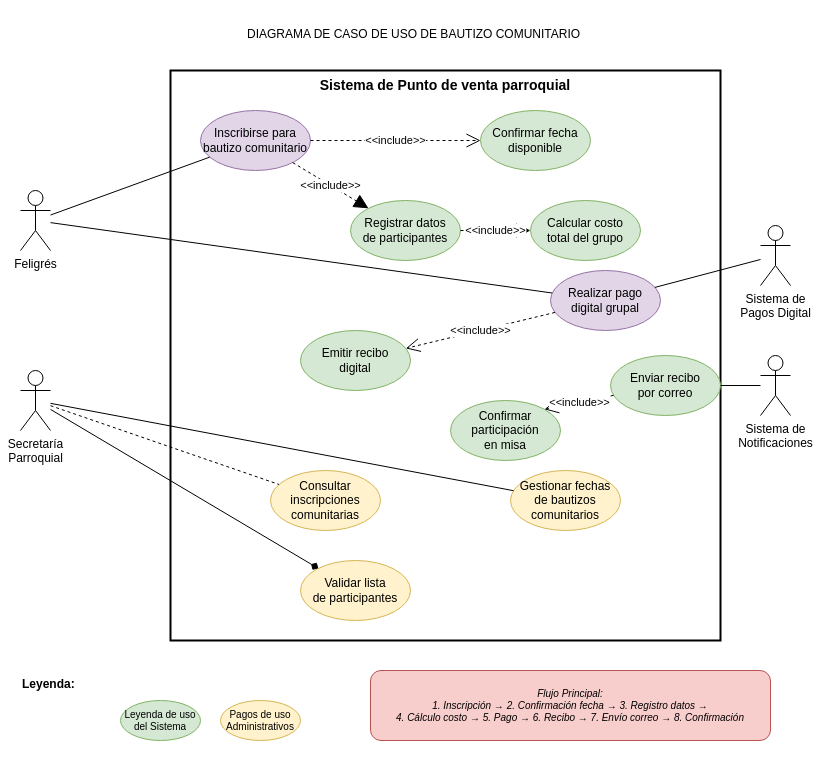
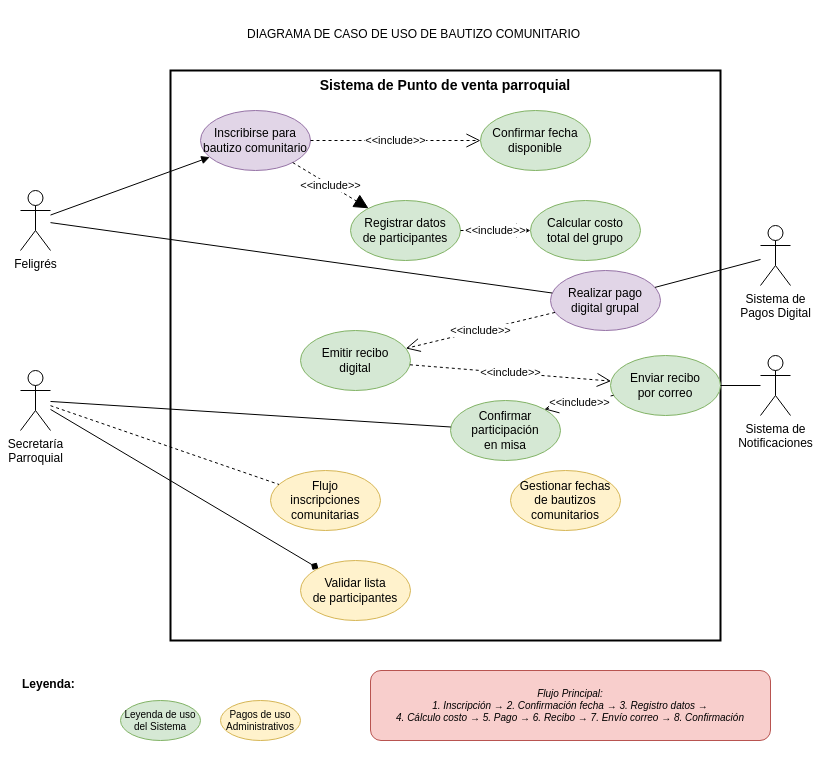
  <mxCell id="0" />
  <mxCell id="1" parent="0" />
  <mxCell id="2" value="Sistema de Punto de venta parroquial" style="rounded=0;whiteSpace=wrap;html=1;verticalAlign=top;fontSize=14;fontStyle=1;fillColor=none;strokeColor=#000000;strokeWidth=2;" parent="1" vertex="1"><mxGeometry x="170" y="70" width="550" height="570" as="geometry" /></mxCell>
  <mxCell id="3" value="Feligrés" style="shape=umlActor;verticalLabelPosition=bottom;verticalAlign=top;html=1;outlineConnect=0;" parent="1" vertex="1"><mxGeometry x="20" y="190" width="30" height="60" as="geometry" /></mxCell>
  <mxCell id="4" value="Secretaría&#10;Parroquial" style="shape=umlActor;verticalLabelPosition=bottom;verticalAlign=top;html=1;outlineConnect=0;" parent="1" vertex="1"><mxGeometry x="20" y="370" width="30" height="60" as="geometry" /></mxCell>
  <mxCell id="5" value="Sistema de&#10;Pagos Digital" style="shape=umlActor;verticalLabelPosition=bottom;verticalAlign=top;html=1;outlineConnect=0;" parent="1" vertex="1"><mxGeometry x="760" y="225" width="30" height="60" as="geometry" /></mxCell>
  <mxCell id="6" value="Sistema de&#10;Notificaciones" style="shape=umlActor;verticalLabelPosition=bottom;verticalAlign=top;html=1;outlineConnect=0;" parent="1" vertex="1"><mxGeometry x="760" y="355" width="30" height="60" as="geometry" /></mxCell>
  <mxCell id="7" value="Inscribirse para&#10;bautizo comunitario" style="ellipse;whiteSpace=wrap;html=1;fillColor=#e1d5e7;strokeColor=#9673a6;" parent="1" vertex="1"><mxGeometry x="200" y="110" width="110" height="60" as="geometry" /></mxCell>
  <mxCell id="8" value="Confirmar fecha&#10;disponible" style="ellipse;whiteSpace=wrap;html=1;fillColor=#d5e8d4;strokeColor=#82b366;" parent="1" vertex="1"><mxGeometry x="480" y="110" width="110" height="60" as="geometry" /></mxCell>
  <mxCell id="9" value="Registrar datos&#10;de participantes" style="ellipse;whiteSpace=wrap;html=1;fillColor=#d5e8d4;strokeColor=#82b366;" parent="1" vertex="1"><mxGeometry x="350" y="200" width="110" height="60" as="geometry" /></mxCell>
  <mxCell id="10" value="Calcular costo&#10;total del grupo" style="ellipse;whiteSpace=wrap;html=1;fillColor=#d5e8d4;strokeColor=#82b366;" parent="1" vertex="1"><mxGeometry x="530" y="200" width="110" height="60" as="geometry" /></mxCell>
  <mxCell id="11" value="Realizar pago&#10;digital grupal" style="ellipse;whiteSpace=wrap;html=1;fillColor=#e1d5e7;strokeColor=#9673a6;" parent="1" vertex="1"><mxGeometry x="550" y="270" width="110" height="60" as="geometry" /></mxCell>
  <mxCell id="12" value="Emitir recibo&#10;digital" style="ellipse;whiteSpace=wrap;html=1;fillColor=#d5e8d4;strokeColor=#82b366;" parent="1" vertex="1"><mxGeometry x="300" y="330" width="110" height="60" as="geometry" /></mxCell>
  <mxCell id="13" value="Enviar recibo&#10;por correo" style="ellipse;whiteSpace=wrap;html=1;fillColor=#d5e8d4;strokeColor=#82b366;" parent="1" vertex="1"><mxGeometry x="610" y="355" width="110" height="60" as="geometry" /></mxCell>
  <mxCell id="14" value="Confirmar&#10;participación&#10;en misa" style="ellipse;whiteSpace=wrap;html=1;fillColor=#d5e8d4;strokeColor=#82b366;" parent="1" vertex="1"><mxGeometry x="450" y="400" width="110" height="60" as="geometry" /></mxCell>
- <mxCell id="15" value="Consultar&#10;inscripciones&#10;comunitarias" style="ellipse;whiteSpace=wrap;html=1;fillColor=#fff2cc;strokeColor=#d6b656;" parent="1" vertex="1"><mxGeometry x="270" y="470" width="110" height="60" as="geometry" /></mxCell>
+ <mxCell id="15" value="Flujo&#10;inscripciones&#10;comunitarias" style="ellipse;whiteSpace=wrap;html=1;fillColor=#fff2cc;strokeColor=#d6b656;" parent="1" vertex="1"><mxGeometry x="270" y="470" width="110" height="60" as="geometry" /></mxCell>
  <mxCell id="16" value="Gestionar fechas&#10;de bautizos&#10;comunitarios" style="ellipse;whiteSpace=wrap;html=1;fillColor=#fff2cc;strokeColor=#d6b656;" parent="1" vertex="1"><mxGeometry x="510" y="470" width="110" height="60" as="geometry" /></mxCell>
  <mxCell id="17" value="Validar lista&#10;de participantes" style="ellipse;whiteSpace=wrap;html=1;fillColor=#fff2cc;strokeColor=#d6b656;" parent="1" vertex="1"><mxGeometry x="300" y="560" width="110" height="60" as="geometry" /></mxCell>
- <mxCell id="18" value="" style="endArrow=none;html=1;rounded=0;" parent="1" source="3" target="7" edge="1"><mxGeometry width="50" height="50" relative="1" as="geometry"><mxPoint x="270" y="290" as="sourcePoint" /><mxPoint x="320" y="240" as="targetPoint" /></mxGeometry></mxCell>
+ <mxCell id="18" value="" style="endArrow=block;html=1;rounded=0;" parent="1" source="3" target="7" edge="1"><mxGeometry width="50" height="50" relative="1" as="geometry"><mxPoint x="270" y="290" as="sourcePoint" /><mxPoint x="320" y="240" as="targetPoint" /></mxGeometry></mxCell>
  <mxCell id="19" value="" style="endArrow=none;html=1;rounded=0;" parent="1" source="3" target="11" edge="1"><mxGeometry width="50" height="50" relative="1" as="geometry"><mxPoint x="270" y="290" as="sourcePoint" /><mxPoint x="320" y="240" as="targetPoint" /></mxGeometry></mxCell>
  <mxCell id="20" value="" style="endArrow=none;html=1;rounded=0;dashed=1;" parent="1" source="4" target="15" edge="1"><mxGeometry width="50" height="50" relative="1" as="geometry"><mxPoint x="270" y="440" as="sourcePoint" /><mxPoint x="320" y="390" as="targetPoint" /></mxGeometry></mxCell>
- <mxCell id="21" value="" style="endArrow=none;html=1;rounded=0;" parent="1" source="4" target="16" edge="1"><mxGeometry width="50" height="50" relative="1" as="geometry"><mxPoint x="270" y="440" as="sourcePoint" /><mxPoint x="320" y="390" as="targetPoint" /></mxGeometry></mxCell>
+ <mxCell id="21" value="" style="endArrow=none;html=1;rounded=0;" parent="1" source="4" target="14" edge="1"><mxGeometry width="50" height="50" relative="1" as="geometry"><mxPoint x="270" y="440" as="sourcePoint" /><mxPoint x="320" y="390" as="targetPoint" /></mxGeometry></mxCell>
  <mxCell id="22" value="" style="endArrow=diamond;html=1;rounded=0;" parent="1" source="4" target="17" edge="1"><mxGeometry width="50" height="50" relative="1" as="geometry"><mxPoint x="270" y="440" as="sourcePoint" /><mxPoint x="320" y="390" as="targetPoint" /></mxGeometry></mxCell>
  <mxCell id="23" value="" style="endArrow=none;html=1;rounded=0;" parent="1" source="5" target="11" edge="1"><mxGeometry width="50" height="50" relative="1" as="geometry"><mxPoint x="620" y="290" as="sourcePoint" /><mxPoint x="670" y="240" as="targetPoint" /></mxGeometry></mxCell>
  <mxCell id="24" value="" style="endArrow=none;html=1;rounded=0;" parent="1" source="6" target="13" edge="1"><mxGeometry width="50" height="50" relative="1" as="geometry"><mxPoint x="620" y="390" as="sourcePoint" /><mxPoint x="670" y="340" as="targetPoint" /></mxGeometry></mxCell>
  <mxCell id="25" value="&amp;lt;&amp;lt;include&amp;gt;&amp;gt;" style="endArrow=open;endSize=12;dashed=1;html=1;rounded=0;" parent="1" source="7" target="8" edge="1"><mxGeometry width="160" relative="1" as="geometry"><mxPoint x="270" y="190" as="sourcePoint" /><mxPoint x="430" y="190" as="targetPoint" /></mxGeometry></mxCell>
  <mxCell id="26" value="&amp;lt;&amp;lt;include&amp;gt;&amp;gt;" style="endArrow=block;endSize=12;dashed=1;html=1;rounded=0;" parent="1" source="7" target="9" edge="1"><mxGeometry width="160" relative="1" as="geometry"><mxPoint x="270" y="240" as="sourcePoint" /><mxPoint x="430" y="240" as="targetPoint" /></mxGeometry></mxCell>
  <mxCell id="27" value="&amp;lt;&amp;lt;include&amp;gt;&amp;gt;" style="endArrow=open;endSize=12;dashed=1;html=1;rounded=0;" parent="1" source="9" target="10" edge="1"><mxGeometry width="160" relative="1" as="geometry"><mxPoint x="270" y="270" as="sourcePoint" /><mxPoint x="430" y="270" as="targetPoint" /></mxGeometry></mxCell>
  <mxCell id="28" value="&amp;lt;&amp;lt;include&amp;gt;&amp;gt;" style="endArrow=open;endSize=12;dashed=1;html=1;rounded=0;" parent="1" source="11" target="12" edge="1"><mxGeometry width="160" relative="1" as="geometry"><mxPoint x="470" y="340" as="sourcePoint" /><mxPoint x="630" y="340" as="targetPoint" /></mxGeometry></mxCell>
+ <mxCell id="29" value="&amp;lt;&amp;lt;include&amp;gt;&amp;gt;" style="endArrow=open;endSize=12;dashed=1;html=1;rounded=0;" parent="1" source="12" target="13" edge="1"><mxGeometry width="160" relative="1" as="geometry"><mxPoint x="370" y="340" as="sourcePoint" /><mxPoint x="530" y="340" as="targetPoint" /></mxGeometry></mxCell>
  <mxCell id="30" value="&amp;lt;&amp;lt;include&amp;gt;&amp;gt;" style="endArrow=open;endSize=12;dashed=1;html=1;rounded=0;entryX=1;entryY=0;entryDx=0;entryDy=0;" parent="1" source="13" target="14" edge="1"><mxGeometry width="160" relative="1" as="geometry"><mxPoint x="420" y="390" as="sourcePoint" /><mxPoint x="580" y="390" as="targetPoint" /><Array as="points" /></mxGeometry></mxCell>
  <mxCell id="31" value="Leyenda:" style="text;html=1;strokeColor=none;fillColor=none;align=left;verticalAlign=top;whiteSpace=wrap;rounded=0;fontSize=12;fontStyle=1;" parent="1" vertex="1"><mxGeometry x="20" y="670" width="60" height="20" as="geometry" /></mxCell>
  <mxCell id="32" value="Leyenda de uso del Sistema" style="ellipse;whiteSpace=wrap;html=1;fillColor=#d5e8d4;strokeColor=#82b366;fontSize=10;" parent="1" vertex="1"><mxGeometry x="120" y="700" width="80" height="40" as="geometry" /></mxCell>
  <mxCell id="33" value="Pagos de uso Administrativos" style="ellipse;whiteSpace=wrap;html=1;fillColor=#fff2cc;strokeColor=#d6b656;fontSize=10;" parent="1" vertex="1"><mxGeometry x="220" y="700" width="80" height="40" as="geometry" /></mxCell>
  <mxCell id="34" value="Flujo Principal:&#10;1. Inscripción → 2. Confirmación fecha → 3. Registro datos →&#10;4. Cálculo costo → 5. Pago → 6. Recibo → 7. Envío correo → 8. Confirmación" style="rounded=1;whiteSpace=wrap;html=1;fillColor=#f8cecc;strokeColor=#b85450;fontSize=10;fontStyle=2;" parent="1" vertex="1"><mxGeometry x="370" y="670" width="400" height="70" as="geometry" /></mxCell>
  <mxCell id="35" value="DIAGRAMA DE CASO DE USO DE BAUTIZO COMUNITARIO" style="text;whiteSpace=wrap;html=1;" vertex="1" parent="1"><mxGeometry x="245" y="20" width="350" height="40" as="geometry" /></mxCell>
